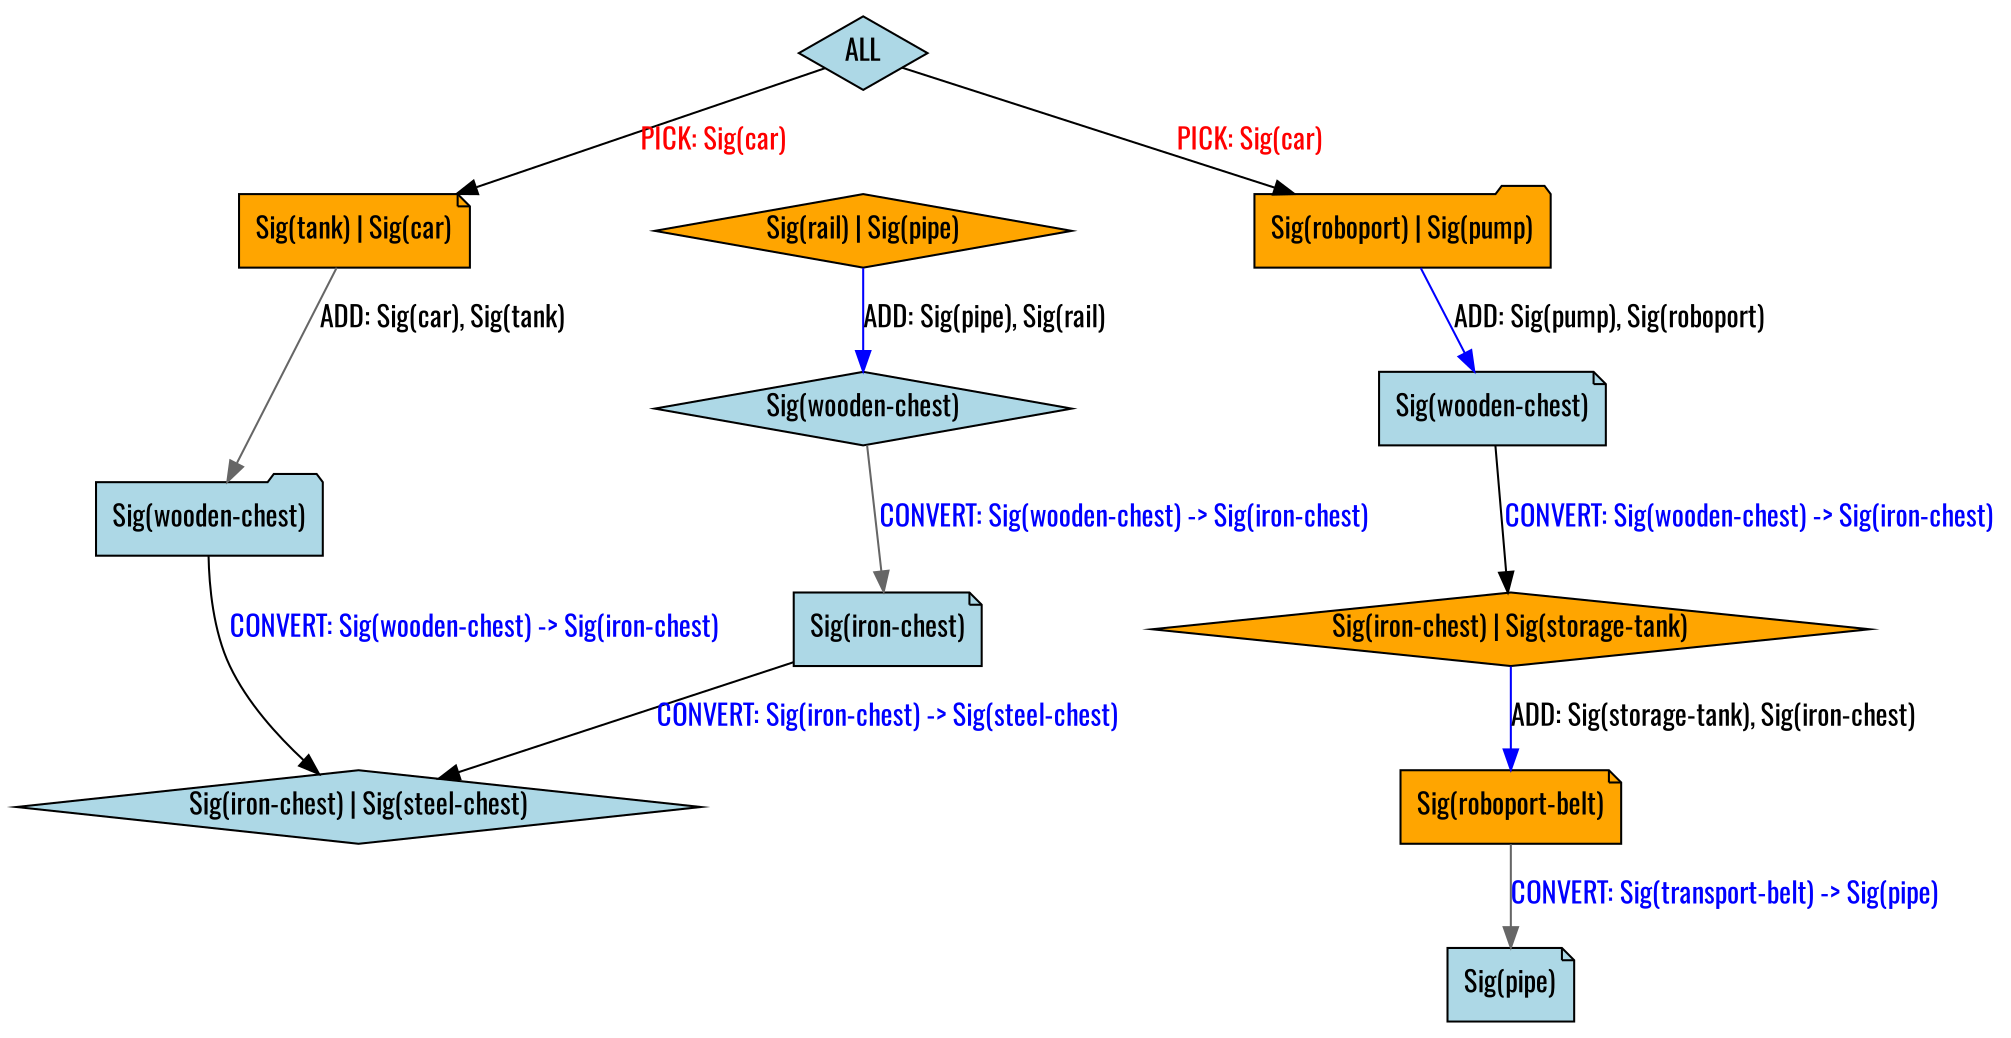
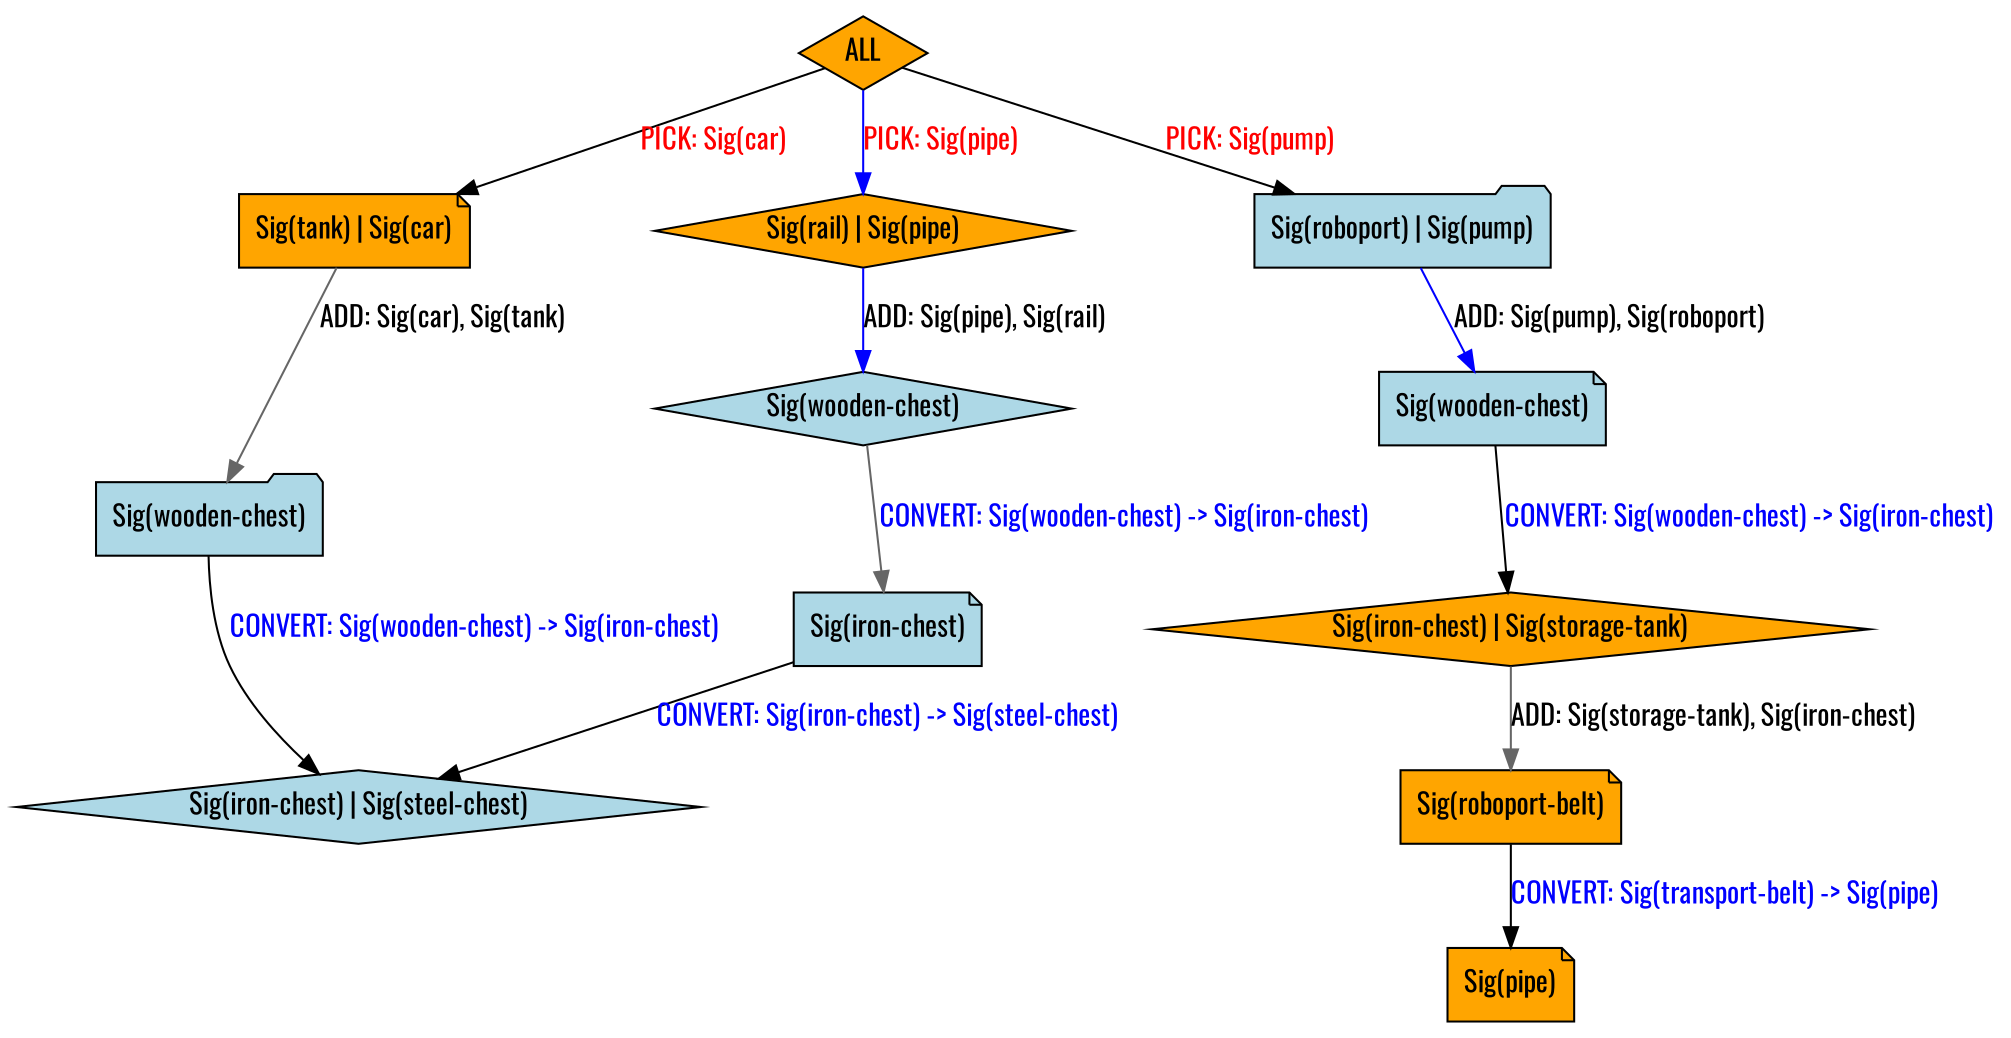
  strict digraph {
    fontname=Oswald
    nodesep=1
    node [fillcolor=orange fontname=Oswald shape=note style=filled]
    edge [color=black fontcolor=blue fontname=Oswald]
    n1 [label="Sig(tank) | Sig(car)"]
    n2 [fillcolor=lightblue label="Sig(wooden-chest)" shape=folder]
    n3 [fillcolor=lightblue label="Sig(iron-chest) | Sig(steel-chest)" shape=diamond]
-   n4 [fillcolor=lightblue label=ALL shape=diamond]
+   n4 [label=ALL shape=diamond]
    n5 [label="Sig(rail) | Sig(pipe)" shape=diamond]
-   n6 [label="Sig(roboport) | Sig(pump)" shape=folder]
+   n6 [fillcolor=lightblue label="Sig(roboport) | Sig(pump)" shape=folder]
    n7 [fillcolor=lightblue label="Sig(wooden-chest)" shape=diamond]
    n8 [fillcolor=lightblue label="Sig(wooden-chest)"]
    n9 [fillcolor=lightblue label="Sig(iron-chest)"]
    n10 [label="Sig(iron-chest) | Sig(storage-tank)" shape=diamond]
    n11 [label="Sig(roboport-belt)"]
-   n12 [fillcolor=lightblue label="Sig(pipe)"]
+   n12 [label="Sig(pipe)"]
    n1 -> n2 [color=gray40 fontcolor=black label="ADD: Sig(car), Sig(tank)"]
    n2 -> n3 [label="CONVERT: Sig(wooden-chest) -> Sig(iron-chest)"]
    n4 -> n1 [fontcolor=red label="PICK: Sig(car)"]
-   n4 -> n6 [fontcolor=red label="PICK: Sig(car)"]
+   n4 -> n5 [color=blue fontcolor=red label="PICK: Sig(pipe)"]
+   n4 -> n6 [fontcolor=red label="PICK: Sig(pump)"]
    n5 -> n7 [color=blue fontcolor=black label="ADD: Sig(pipe), Sig(rail)"]
    n6 -> n8 [color=blue fontcolor=black label="ADD: Sig(pump), Sig(roboport)"]
    n7 -> n9 [color=gray40 label="CONVERT: Sig(wooden-chest) -> Sig(iron-chest)"]
    n8 -> n10 [label="CONVERT: Sig(wooden-chest) -> Sig(iron-chest)"]
    n9 -> n3 [label="CONVERT: Sig(iron-chest) -> Sig(steel-chest)"]
-   n10 -> n11 [color=blue fontcolor=black label="ADD: Sig(storage-tank), Sig(iron-chest)"]
-   n11 -> n12 [color=gray40 label="CONVERT: Sig(transport-belt) -> Sig(pipe)"]
+   n10 -> n11 [color=gray40 fontcolor=black label="ADD: Sig(storage-tank), Sig(iron-chest)"]
+   n11 -> n12 [label="CONVERT: Sig(transport-belt) -> Sig(pipe)"]
  }
